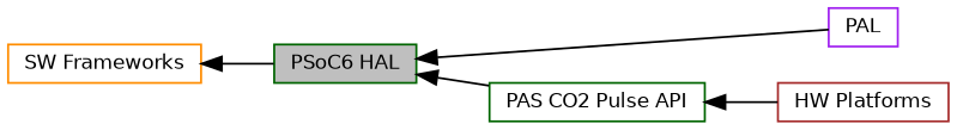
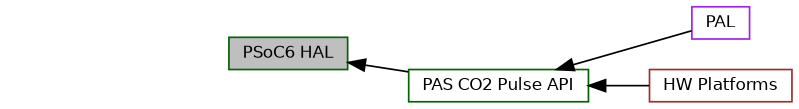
  digraph {
    rankdir=LR
    node [color=darkgreen fillcolor=white fontname=Helvetica fontsize=10 shape=box style=filled]
    edge [dir=back fontname=Helvetica fontsize=10 labelfontname=Helvetica labelfontsize=10 shape=plaintext style=solid]
    n1 [fillcolor=grey75 fontcolor=black height=0.2 label="PSoC6 HAL" width=0.4]
    n2 [color=purple height=0.2 label=PAL width=0.4]
    n3 [height=0.2 label="PAS CO2 Pulse API" width=0.4]
    n4 [color=brown height=0.2 label="HW Platforms" width=0.4]
-   n5 [color=darkorange height=0.2 label="SW Frameworks" width=0.4]
-   n1 -> n2
+   n3 -> n2
    n1 -> n3
    n3 -> n4
-   n5 -> n1
  }
